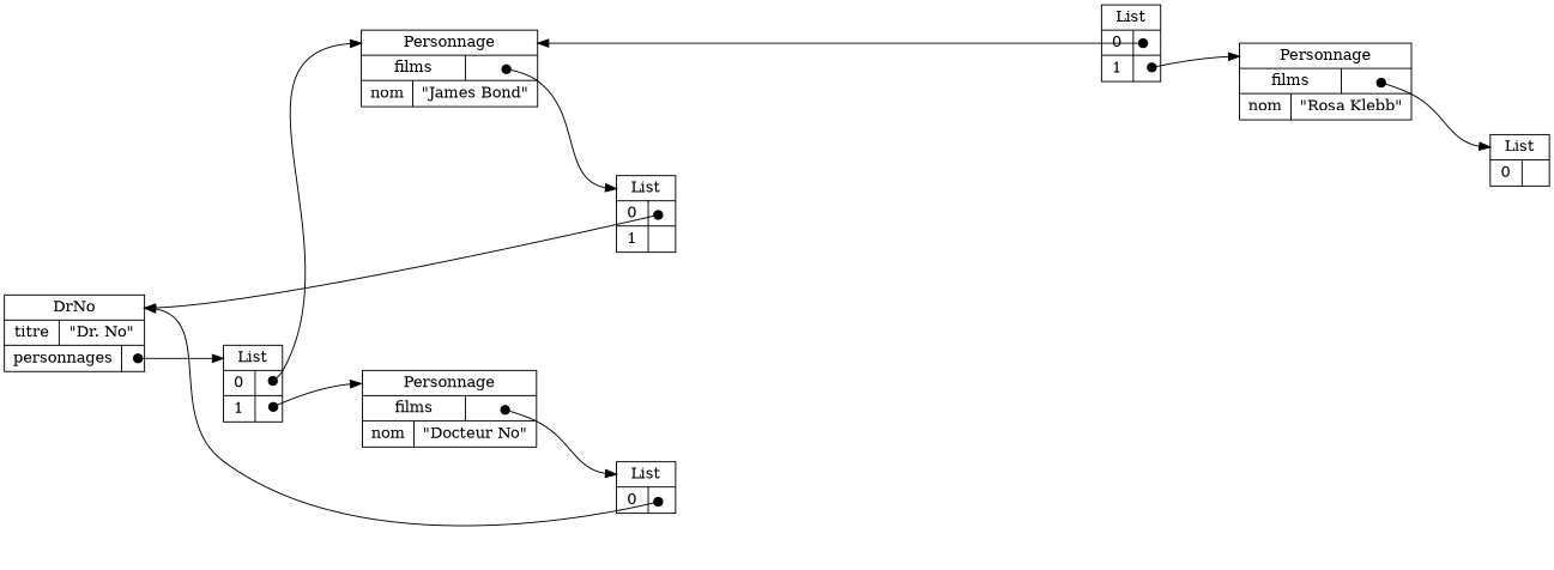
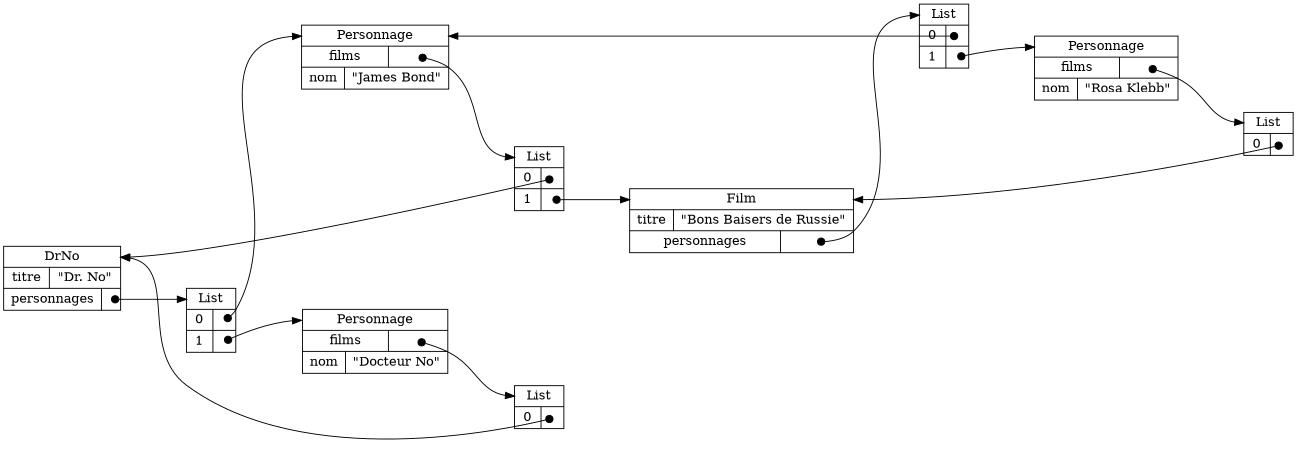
  digraph {
    compound=true
    nodesep=1.0
    rankdir=LR
    ranksep=1.0
    node [fillcolor=white shape=record style=filled]
    edge [arrowtail=dot dir=both headport=_C tailclip=false tailport="0_0:c"]
    n1 [label="<_C>DrNo|{titre|\"Dr. No\"}|{personnages|<personnages_personnages>}"]
    n2 [label="<_C>List|{0|<0_0>}|{1|<1_1>}"]
    n3 [label="<_C>Personnage|{films|<films_films>}|{nom|\"James Bond\"}"]
    n4 [label="<_C>Personnage|{films|<films_films>}|{nom|\"Docteur No\"}"]
    n5 [label="<_C>List|{0|<0_0>}|{1|<1_1>}"]
+   n6 [label="<_C>Film|{titre|\"Bons Baisers de Russie\"}|{personnages|<personnages_personnages>}"]
    n7 [label="<_C>List|{0|<0_0>}|{1|<1_1>}"]
    n8 [label="<_C>Personnage|{films|<films_films>}|{nom|\"Rosa Klebb\"}"]
    n9 [label="<_C>List|{0|<0_0>}"]
    n10 [label="<_C>List|{0|<0_0>}"]
    n1 -> n2 [tailport="personnages_personnages:c"]
    n2 -> n3
    n2 -> n4 [tailport="1_1:c"]
    n3 -> n5 [tailport="films_films:c"]
    n4 -> n10 [tailport="films_films:c"]
    n5 -> n1
+   n5 -> n6 [tailport="1_1:c"]
+   n6 -> n7 [tailport="personnages_personnages:c"]
    n7 -> n3
    n7 -> n8 [tailport="1_1:c"]
    n8 -> n9 [tailport="films_films:c"]
+   n9 -> n6
    n10 -> n1
  }
